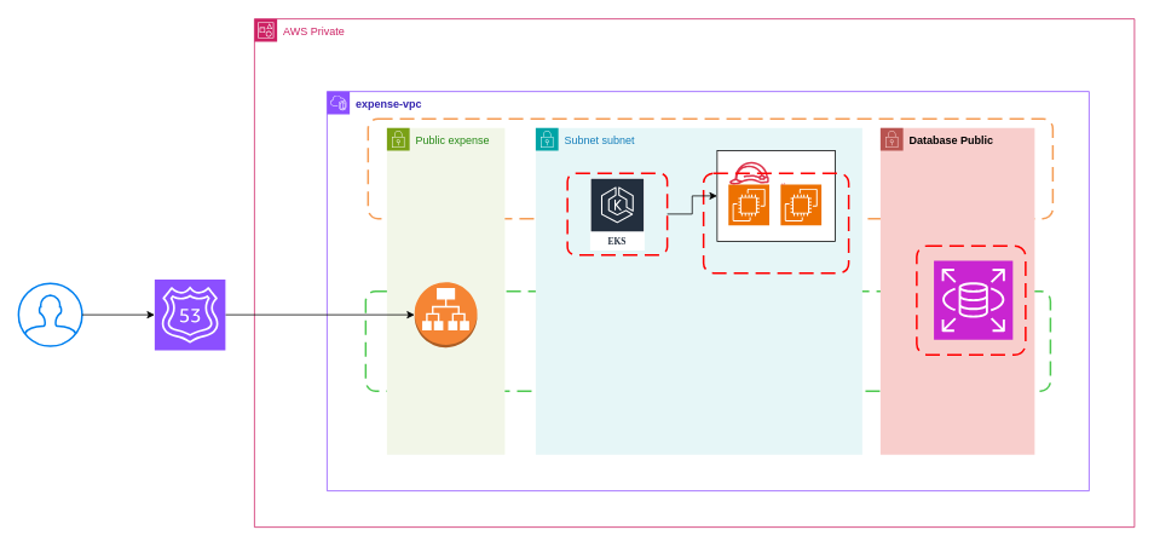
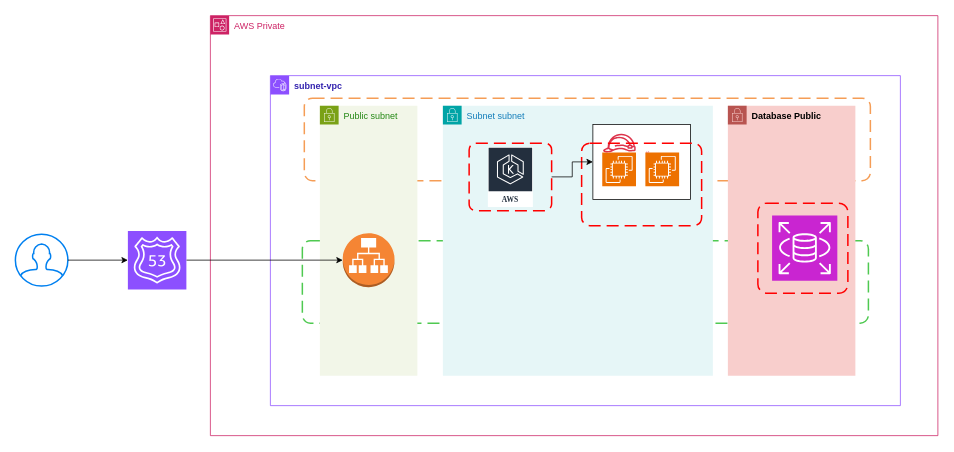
  <mxCell id="0" />
  <mxCell id="1" parent="0" />
  <mxCell id="2" value="AWS Private" style="points=[[0,0],[0.25,0],[0.5,0],[0.75,0],[1,0],[1,0.25],[1,0.5],[1,0.75],[1,1],[0.75,1],[0.5,1],[0.25,1],[0,1],[0,0.75],[0,0.5],[0,0.25]];outlineConnect=0;gradientColor=none;html=1;whiteSpace=wrap;fontSize=12;fontStyle=0;container=1;pointerEvents=0;collapsible=0;recursiveResize=0;shape=mxgraph.aws4.group;grIcon=mxgraph.aws4.group_account;strokeColor=#CD2264;fillColor=none;verticalAlign=top;align=left;spacingLeft=30;fontColor=#CD2264;dashed=0;" parent="1" vertex="1"><mxGeometry x="280" y="20" width="970" height="560" as="geometry" /></mxCell>
- <mxCell id="3" value="&lt;b&gt;&lt;font color=&quot;#3323af&quot;&gt;expense-vpc&lt;/font&gt;&lt;/b&gt;" style="points=[[0,0],[0.25,0],[0.5,0],[0.75,0],[1,0],[1,0.25],[1,0.5],[1,0.75],[1,1],[0.75,1],[0.5,1],[0.25,1],[0,1],[0,0.75],[0,0.5],[0,0.25]];outlineConnect=0;gradientColor=none;html=1;whiteSpace=wrap;fontSize=12;fontStyle=0;container=1;pointerEvents=0;collapsible=0;recursiveResize=0;shape=mxgraph.aws4.group;grIcon=mxgraph.aws4.group_vpc2;strokeColor=#8C4FFF;fillColor=none;verticalAlign=top;align=left;spacingLeft=30;fontColor=#AAB7B8;dashed=0;" parent="2" vertex="1"><mxGeometry x="80" y="80" width="840" height="440" as="geometry" /></mxCell>
+ <mxCell id="3" value="&lt;b&gt;&lt;font color=&quot;#3323af&quot;&gt;subnet-vpc&lt;/font&gt;&lt;/b&gt;" style="points=[[0,0],[0.25,0],[0.5,0],[0.75,0],[1,0],[1,0.25],[1,0.5],[1,0.75],[1,1],[0.75,1],[0.5,1],[0.25,1],[0,1],[0,0.75],[0,0.5],[0,0.25]];outlineConnect=0;gradientColor=none;html=1;whiteSpace=wrap;fontSize=12;fontStyle=0;container=1;pointerEvents=0;collapsible=0;recursiveResize=0;shape=mxgraph.aws4.group;grIcon=mxgraph.aws4.group_vpc2;strokeColor=#8C4FFF;fillColor=none;verticalAlign=top;align=left;spacingLeft=30;fontColor=#AAB7B8;dashed=0;" parent="2" vertex="1"><mxGeometry x="80" y="80" width="840" height="440" as="geometry" /></mxCell>
  <mxCell id="4" value="" style="rounded=1;arcSize=10;dashed=1;strokeColor=#4fc951;fillColor=none;gradientColor=none;dashPattern=8 4;strokeWidth=2;" parent="3" vertex="1"><mxGeometry x="42.63" y="220" width="754.75" height="110" as="geometry" /></mxCell>
  <mxCell id="5" value="" style="rounded=1;arcSize=10;dashed=1;strokeColor=#F59D56;fillColor=none;gradientColor=none;dashPattern=8 4;strokeWidth=2;" parent="3" vertex="1"><mxGeometry x="45.25" y="30" width="754.75" height="110" as="geometry" /></mxCell>
- <mxCell id="6" value="Public expense" style="points=[[0,0],[0.25,0],[0.5,0],[0.75,0],[1,0],[1,0.25],[1,0.5],[1,0.75],[1,1],[0.75,1],[0.5,1],[0.25,1],[0,1],[0,0.75],[0,0.5],[0,0.25]];outlineConnect=0;gradientColor=none;html=1;whiteSpace=wrap;fontSize=12;fontStyle=0;container=1;pointerEvents=0;collapsible=0;recursiveResize=0;shape=mxgraph.aws4.group;grIcon=mxgraph.aws4.group_security_group;grStroke=0;strokeColor=#7AA116;fillColor=#F2F6E8;verticalAlign=top;align=left;spacingLeft=30;fontColor=#248814;dashed=0;" parent="3" vertex="1"><mxGeometry x="66" y="40" width="130" height="360" as="geometry" /></mxCell>
+ <mxCell id="6" value="Public subnet" style="points=[[0,0],[0.25,0],[0.5,0],[0.75,0],[1,0],[1,0.25],[1,0.5],[1,0.75],[1,1],[0.75,1],[0.5,1],[0.25,1],[0,1],[0,0.75],[0,0.5],[0,0.25]];outlineConnect=0;gradientColor=none;html=1;whiteSpace=wrap;fontSize=12;fontStyle=0;container=1;pointerEvents=0;collapsible=0;recursiveResize=0;shape=mxgraph.aws4.group;grIcon=mxgraph.aws4.group_security_group;grStroke=0;strokeColor=#7AA116;fillColor=#F2F6E8;verticalAlign=top;align=left;spacingLeft=30;fontColor=#248814;dashed=0;" parent="3" vertex="1"><mxGeometry x="66" y="40" width="130" height="360" as="geometry" /></mxCell>
  <mxCell id="7" value="Subnet subnet" style="points=[[0,0],[0.25,0],[0.5,0],[0.75,0],[1,0],[1,0.25],[1,0.5],[1,0.75],[1,1],[0.75,1],[0.5,1],[0.25,1],[0,1],[0,0.75],[0,0.5],[0,0.25]];outlineConnect=0;gradientColor=none;html=1;whiteSpace=wrap;fontSize=12;fontStyle=0;container=1;pointerEvents=0;collapsible=0;recursiveResize=0;shape=mxgraph.aws4.group;grIcon=mxgraph.aws4.group_security_group;grStroke=0;strokeColor=#00A4A6;fillColor=#E6F6F7;verticalAlign=top;align=left;spacingLeft=30;fontColor=#147EBA;dashed=0;" parent="3" vertex="1"><mxGeometry x="230" y="40" width="360" height="360" as="geometry" /></mxCell>
  <mxCell id="8" value="" style="rounded=1;arcSize=10;dashed=1;strokeColor=#ff0000;fillColor=none;gradientColor=none;dashPattern=8 4;strokeWidth=2;" vertex="1" parent="7"><mxGeometry x="35" y="50" width="110" height="90" as="geometry" /></mxCell>
- <mxCell id="9" value="&lt;font style=&quot;&quot; face=&quot;Verdana&quot;&gt;EKS&lt;/font&gt;" style="sketch=0;outlineConnect=0;fontColor=#232F3E;gradientColor=none;strokeColor=#ffffff;fillColor=#232F3E;dashed=0;verticalLabelPosition=middle;verticalAlign=bottom;align=center;html=1;whiteSpace=wrap;fontSize=10;fontStyle=1;spacing=3;shape=mxgraph.aws4.productIcon;prIcon=mxgraph.aws4.eks;" parent="7" vertex="1"><mxGeometry x="60" y="55" width="60" height="80" as="geometry" /></mxCell>
+ <mxCell id="9" value="&lt;font style=&quot;&quot; face=&quot;Verdana&quot;&gt;AWS&lt;/font&gt;" style="sketch=0;outlineConnect=0;fontColor=#232F3E;gradientColor=none;strokeColor=#ffffff;fillColor=#232F3E;dashed=0;verticalLabelPosition=middle;verticalAlign=bottom;align=center;html=1;whiteSpace=wrap;fontSize=10;fontStyle=1;spacing=3;shape=mxgraph.aws4.productIcon;prIcon=mxgraph.aws4.eks;" parent="7" vertex="1"><mxGeometry x="60" y="55" width="60" height="80" as="geometry" /></mxCell>
  <mxCell id="10" value="&lt;b&gt;Database Public&lt;/b&gt;" style="points=[[0,0],[0.25,0],[0.5,0],[0.75,0],[1,0],[1,0.25],[1,0.5],[1,0.75],[1,1],[0.75,1],[0.5,1],[0.25,1],[0,1],[0,0.75],[0,0.5],[0,0.25]];outlineConnect=0;html=1;whiteSpace=wrap;fontSize=12;fontStyle=0;container=1;pointerEvents=0;collapsible=0;recursiveResize=0;shape=mxgraph.aws4.group;grIcon=mxgraph.aws4.group_security_group;grStroke=0;strokeColor=#b85450;fillColor=#f8cecc;verticalAlign=top;align=left;spacingLeft=30;dashed=0;" parent="3" vertex="1"><mxGeometry x="610" y="40" width="170" height="360" as="geometry" /></mxCell>
  <mxCell id="11" value="" style="sketch=0;points=[[0,0,0],[0.25,0,0],[0.5,0,0],[0.75,0,0],[1,0,0],[0,1,0],[0.25,1,0],[0.5,1,0],[0.75,1,0],[1,1,0],[0,0.25,0],[0,0.5,0],[0,0.75,0],[1,0.25,0],[1,0.5,0],[1,0.75,0]];outlineConnect=0;fontColor=#232F3E;fillColor=#C925D1;strokeColor=#ffffff;dashed=0;verticalLabelPosition=bottom;verticalAlign=top;align=center;html=1;fontSize=12;fontStyle=0;aspect=fixed;shape=mxgraph.aws4.resourceIcon;resIcon=mxgraph.aws4.rds;" parent="10" vertex="1"><mxGeometry x="58.94" y="146.5" width="87" height="87" as="geometry" /></mxCell>
  <mxCell id="12" value="" style="group" parent="3" vertex="1" connectable="0"><mxGeometry x="430" y="90" width="190.21" height="120" as="geometry" /></mxCell>
  <mxCell id="13" value="" style="rounded=0;whiteSpace=wrap;html=1;" parent="12" vertex="1"><mxGeometry y="-25" width="130" height="100" as="geometry" /></mxCell>
  <mxCell id="14" value="" style="sketch=0;points=[[0,0,0],[0.25,0,0],[0.5,0,0],[0.75,0,0],[1,0,0],[0,1,0],[0.25,1,0],[0.5,1,0],[0.75,1,0],[1,1,0],[0,0.25,0],[0,0.5,0],[0,0.75,0],[1,0.25,0],[1,0.5,0],[1,0.75,0]];outlineConnect=0;fontColor=#232F3E;fillColor=#ED7100;strokeColor=#ffffff;dashed=0;verticalLabelPosition=bottom;verticalAlign=top;align=center;html=1;fontSize=12;fontStyle=0;aspect=fixed;shape=mxgraph.aws4.resourceIcon;resIcon=mxgraph.aws4.ec2;" parent="12" vertex="1"><mxGeometry x="12.5" y="12.5" width="45" height="45" as="geometry" /></mxCell>
  <mxCell id="15" value="" style="sketch=0;points=[[0,0,0],[0.25,0,0],[0.5,0,0],[0.75,0,0],[1,0,0],[0,1,0],[0.25,1,0],[0.5,1,0],[0.75,1,0],[1,1,0],[0,0.25,0],[0,0.5,0],[0,0.75,0],[1,0.25,0],[1,0.5,0],[1,0.75,0]];outlineConnect=0;fontColor=#232F3E;fillColor=#ED7100;strokeColor=#ffffff;dashed=0;verticalLabelPosition=bottom;verticalAlign=top;align=center;html=1;fontSize=12;fontStyle=0;aspect=fixed;shape=mxgraph.aws4.resourceIcon;resIcon=mxgraph.aws4.ec2;" parent="12" vertex="1"><mxGeometry x="70" y="12.5" width="45" height="45" as="geometry" /></mxCell>
  <mxCell id="16" value="" style="sketch=0;outlineConnect=0;fontColor=#232F3E;gradientColor=none;fillColor=#DD344C;strokeColor=none;dashed=0;verticalLabelPosition=bottom;verticalAlign=top;align=center;html=1;fontSize=12;fontStyle=0;aspect=fixed;pointerEvents=1;shape=mxgraph.aws4.role;" parent="12" vertex="1"><mxGeometry x="13.18" y="-12.5" width="44.32" height="25" as="geometry" /></mxCell>
  <mxCell id="17" value="" style="sketch=0;outlineConnect=0;fontColor=#232F3E;gradientColor=none;fillColor=#DD344C;strokeColor=none;dashed=0;verticalLabelPosition=bottom;verticalAlign=top;align=center;html=1;fontSize=12;fontStyle=0;aspect=fixed;pointerEvents=1;shape=mxgraph.aws4.role;" parent="12" vertex="1"><mxGeometry x="70.68" y="10" width="4.43" height="2.5" as="geometry" /></mxCell>
  <mxCell id="18" value="" style="rounded=1;arcSize=10;dashed=1;strokeColor=#ff0000;fillColor=none;gradientColor=none;dashPattern=8 4;strokeWidth=2;" vertex="1" parent="12"><mxGeometry x="-15" width="160" height="110" as="geometry" /></mxCell>
  <mxCell id="19" value="" style="rounded=1;arcSize=10;dashed=1;strokeColor=#ff0000;fillColor=none;gradientColor=none;dashPattern=8 4;strokeWidth=2;" vertex="1" parent="3"><mxGeometry x="650" y="170" width="120" height="120" as="geometry" /></mxCell>
  <mxCell id="20" style="edgeStyle=orthogonalEdgeStyle;rounded=0;orthogonalLoop=1;jettySize=auto;html=1;entryX=0;entryY=0.5;entryDx=0;entryDy=0;" edge="1" parent="3" source="8" target="13"><mxGeometry relative="1" as="geometry" /></mxCell>
  <mxCell id="21" value="" style="outlineConnect=0;dashed=0;verticalLabelPosition=bottom;verticalAlign=top;align=center;html=1;shape=mxgraph.aws3.application_load_balancer;fillColor=#F58534;gradientColor=none;" parent="3" vertex="1"><mxGeometry x="96.5" y="210" width="69" height="72" as="geometry" /></mxCell>
  <mxCell id="22" style="edgeStyle=orthogonalEdgeStyle;rounded=0;orthogonalLoop=1;jettySize=auto;html=1;" parent="1" source="23" target="21" edge="1"><mxGeometry relative="1" as="geometry" /></mxCell>
  <mxCell id="23" value="" style="sketch=0;points=[[0,0,0],[0.25,0,0],[0.5,0,0],[0.75,0,0],[1,0,0],[0,1,0],[0.25,1,0],[0.5,1,0],[0.75,1,0],[1,1,0],[0,0.25,0],[0,0.5,0],[0,0.75,0],[1,0.25,0],[1,0.5,0],[1,0.75,0]];outlineConnect=0;fontColor=#232F3E;fillColor=#8C4FFF;strokeColor=#ffffff;dashed=0;verticalLabelPosition=bottom;verticalAlign=top;align=center;html=1;fontSize=12;fontStyle=0;aspect=fixed;shape=mxgraph.aws4.resourceIcon;resIcon=mxgraph.aws4.route_53;" parent="1" vertex="1"><mxGeometry x="170" y="307" width="78" height="78" as="geometry" /></mxCell>
  <mxCell id="24" value="" style="html=1;verticalLabelPosition=bottom;align=center;labelBackgroundColor=#ffffff;verticalAlign=top;strokeWidth=2;strokeColor=#0080F0;shadow=0;dashed=0;shape=mxgraph.ios7.icons.user;" parent="1" vertex="1"><mxGeometry x="20" y="311.5" width="70" height="69" as="geometry" /></mxCell>
  <mxCell id="25" style="edgeStyle=orthogonalEdgeStyle;rounded=0;orthogonalLoop=1;jettySize=auto;html=1;entryX=0;entryY=0.5;entryDx=0;entryDy=0;entryPerimeter=0;" parent="1" source="24" target="23" edge="1"><mxGeometry relative="1" as="geometry" /></mxCell>
